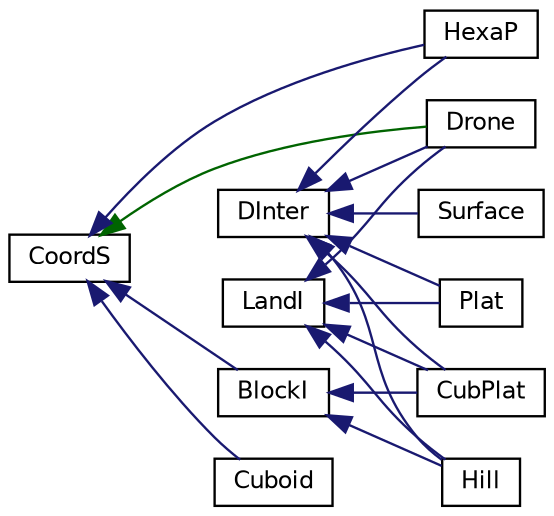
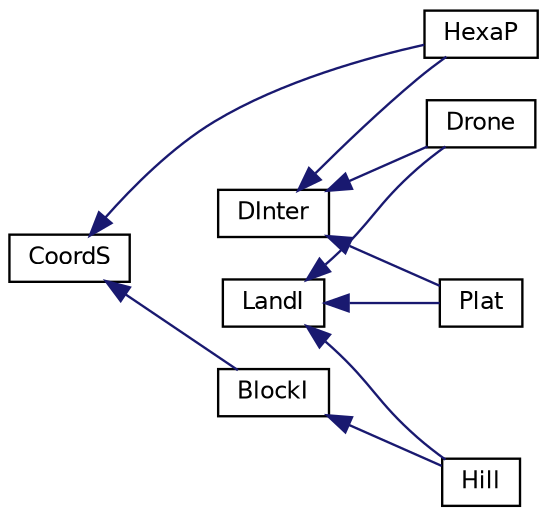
  digraph {
    rankdir=LR
    node [color=black fillcolor=white fontname=Helvetica fontsize=10 shape=record style=filled]
    edge [color=midnightblue dir=back fontname=Helvetica fontsize=10 labelfontname=Helvetica labelfontsize=10 style=solid]
    n1 [height=0.2 label=CoordS width=0.4]
    n2 [height=0.2 label=BlockI width=0.4]
-   n3 [height=0.2 label=Cuboid width=0.4]
    n4 [height=0.2 label=Drone width=0.4]
    n5 [height=0.2 label=HexaP width=0.4]
-   n6 [height=0.2 label=CubPlat width=0.4]
    n7 [height=0.2 label=Hill width=0.4]
    n8 [height=0.2 label=Plat width=0.4]
    n9 [height=0.2 label=DInter width=0.4]
-   n10 [height=0.2 label=Surface width=0.4]
    n11 [height=0.2 label=LandI width=0.4]
    n1 -> n2
-   n1 -> n3
-   n1 -> n4 [color=darkgreen]
    n1 -> n5
-   n2 -> n6
    n2 -> n7
    n9 -> n4
    n9 -> n5
-   n9 -> n6
-   n9 -> n7
    n9 -> n8
-   n9 -> n10
    n11 -> n4
-   n11 -> n6
    n11 -> n7
    n11 -> n8
  }
